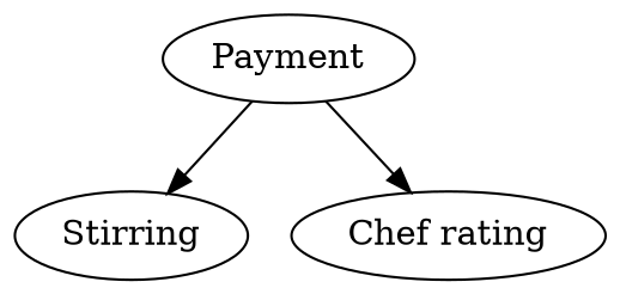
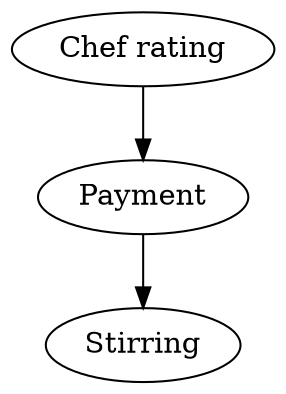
  digraph {
    n1 [label=Stirring]
    n2 [label=Payment]
    n3 [label="Chef rating"]
    n2 -> n1
-   n2 -> n3
+   n3 -> n2
  }
